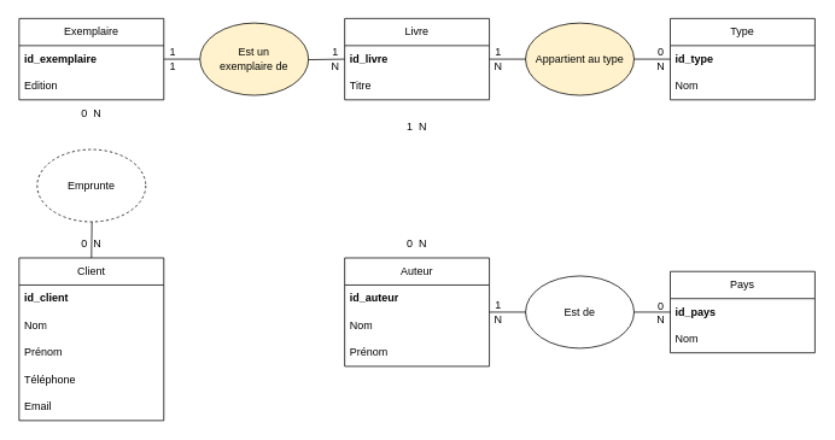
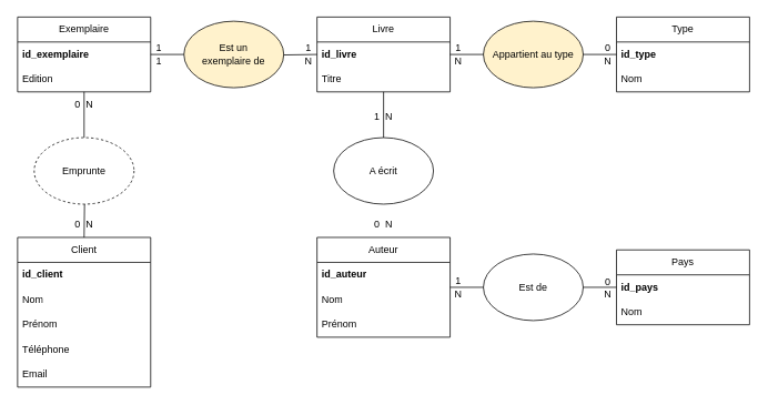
  <mxCell id="0" />
  <mxCell id="1" parent="0" />
  <mxCell id="2" value="Livre" style="swimlane;fontStyle=0;childLayout=stackLayout;horizontal=1;startSize=30;horizontalStack=0;resizeParent=1;resizeParentMax=0;resizeLast=0;collapsible=1;marginBottom=0;whiteSpace=wrap;html=1;" vertex="1" parent="1"><mxGeometry x="380" y="20" width="160" height="90" as="geometry" /></mxCell>
  <mxCell id="3" value="&lt;b&gt;id_livre&lt;/b&gt;" style="text;strokeColor=none;fillColor=none;align=left;verticalAlign=middle;spacingLeft=4;spacingRight=4;overflow=hidden;points=[[0,0.5],[1,0.5]];portConstraint=eastwest;rotatable=0;whiteSpace=wrap;html=1;" vertex="1" parent="2"><mxGeometry y="30" width="160" height="30" as="geometry" /></mxCell>
  <mxCell id="4" value="Titre" style="text;strokeColor=none;fillColor=none;align=left;verticalAlign=middle;spacingLeft=4;spacingRight=4;overflow=hidden;points=[[0,0.5],[1,0.5]];portConstraint=eastwest;rotatable=0;whiteSpace=wrap;html=1;" vertex="1" parent="2"><mxGeometry y="60" width="160" height="30" as="geometry" /></mxCell>
  <mxCell id="5" value="Client" style="swimlane;fontStyle=0;childLayout=stackLayout;horizontal=1;startSize=30;horizontalStack=0;resizeParent=1;resizeParentMax=0;resizeLast=0;collapsible=1;marginBottom=0;whiteSpace=wrap;html=1;" vertex="1" parent="1"><mxGeometry x="20" y="285" width="160" height="180" as="geometry" /></mxCell>
  <mxCell id="6" value="&lt;b&gt;id_client&lt;/b&gt;" style="text;strokeColor=none;fillColor=none;align=left;verticalAlign=middle;spacingLeft=4;spacingRight=4;overflow=hidden;points=[[0,0.5],[1,0.5]];portConstraint=eastwest;rotatable=0;whiteSpace=wrap;html=1;" vertex="1" parent="5"><mxGeometry y="30" width="160" height="30" as="geometry" /></mxCell>
  <mxCell id="7" value="Nom" style="text;strokeColor=none;fillColor=none;align=left;verticalAlign=middle;spacingLeft=4;spacingRight=4;overflow=hidden;points=[[0,0.5],[1,0.5]];portConstraint=eastwest;rotatable=0;whiteSpace=wrap;html=1;" vertex="1" parent="5"><mxGeometry y="60" width="160" height="30" as="geometry" /></mxCell>
  <mxCell id="8" value="Prénom" style="text;strokeColor=none;fillColor=none;align=left;verticalAlign=middle;spacingLeft=4;spacingRight=4;overflow=hidden;points=[[0,0.5],[1,0.5]];portConstraint=eastwest;rotatable=0;whiteSpace=wrap;html=1;" vertex="1" parent="5"><mxGeometry y="90" width="160" height="30" as="geometry" /></mxCell>
  <mxCell id="9" value="Téléphone" style="text;strokeColor=none;fillColor=none;align=left;verticalAlign=middle;spacingLeft=4;spacingRight=4;overflow=hidden;points=[[0,0.5],[1,0.5]];portConstraint=eastwest;rotatable=0;whiteSpace=wrap;html=1;" vertex="1" parent="5"><mxGeometry y="120" width="160" height="30" as="geometry" /></mxCell>
  <mxCell id="10" value="Email" style="text;strokeColor=none;fillColor=none;align=left;verticalAlign=middle;spacingLeft=4;spacingRight=4;overflow=hidden;points=[[0,0.5],[1,0.5]];portConstraint=eastwest;rotatable=0;whiteSpace=wrap;html=1;" vertex="1" parent="5"><mxGeometry y="150" width="160" height="30" as="geometry" /></mxCell>
  <mxCell id="11" value="Auteur" style="swimlane;fontStyle=0;childLayout=stackLayout;horizontal=1;startSize=30;horizontalStack=0;resizeParent=1;resizeParentMax=0;resizeLast=0;collapsible=1;marginBottom=0;whiteSpace=wrap;html=1;" vertex="1" parent="1"><mxGeometry x="380" y="285" width="160" height="120" as="geometry" /></mxCell>
  <mxCell id="12" value="&lt;b&gt;id_auteur&lt;/b&gt;" style="text;strokeColor=none;fillColor=none;align=left;verticalAlign=middle;spacingLeft=4;spacingRight=4;overflow=hidden;points=[[0,0.5],[1,0.5]];portConstraint=eastwest;rotatable=0;whiteSpace=wrap;html=1;" vertex="1" parent="11"><mxGeometry y="30" width="160" height="30" as="geometry" /></mxCell>
  <mxCell id="13" value="Nom" style="text;strokeColor=none;fillColor=none;align=left;verticalAlign=middle;spacingLeft=4;spacingRight=4;overflow=hidden;points=[[0,0.5],[1,0.5]];portConstraint=eastwest;rotatable=0;whiteSpace=wrap;html=1;" vertex="1" parent="11"><mxGeometry y="60" width="160" height="30" as="geometry" /></mxCell>
  <mxCell id="14" value="Prénom" style="text;strokeColor=none;fillColor=none;align=left;verticalAlign=middle;spacingLeft=4;spacingRight=4;overflow=hidden;points=[[0,0.5],[1,0.5]];portConstraint=eastwest;rotatable=0;whiteSpace=wrap;html=1;" vertex="1" parent="11"><mxGeometry y="90" width="160" height="30" as="geometry" /></mxCell>
  <mxCell id="15" value="Exemplaire" style="swimlane;fontStyle=0;childLayout=stackLayout;horizontal=1;startSize=30;horizontalStack=0;resizeParent=1;resizeParentMax=0;resizeLast=0;collapsible=1;marginBottom=0;whiteSpace=wrap;html=1;" vertex="1" parent="1"><mxGeometry x="20" y="20" width="160" height="90" as="geometry" /></mxCell>
  <mxCell id="16" value="&lt;b&gt;id_exemplaire&lt;/b&gt;" style="text;strokeColor=none;fillColor=none;align=left;verticalAlign=middle;spacingLeft=4;spacingRight=4;overflow=hidden;points=[[0,0.5],[1,0.5]];portConstraint=eastwest;rotatable=0;whiteSpace=wrap;html=1;" vertex="1" parent="15"><mxGeometry y="30" width="160" height="30" as="geometry" /></mxCell>
  <mxCell id="17" value="Edition" style="text;strokeColor=none;fillColor=none;align=left;verticalAlign=middle;spacingLeft=4;spacingRight=4;overflow=hidden;points=[[0,0.5],[1,0.5]];portConstraint=eastwest;rotatable=0;whiteSpace=wrap;html=1;" vertex="1" parent="15"><mxGeometry y="60" width="160" height="30" as="geometry" /></mxCell>
+ <mxCell id="18" value="A écrit" style="ellipse;whiteSpace=wrap;html=1;" vertex="1" parent="1"><mxGeometry x="400" y="165" width="120" height="80" as="geometry" /></mxCell>
+ <mxCell id="19" value="" style="endArrow=none;html=1;rounded=0;" edge="1" parent="1" source="18" target="2"><mxGeometry width="50" height="50" relative="1" as="geometry"><mxPoint x="410" y="255" as="sourcePoint" /><mxPoint x="460" y="205" as="targetPoint" /></mxGeometry></mxCell>
  <mxCell id="20" value="0&amp;nbsp; N" style="text;html=1;align=center;verticalAlign=middle;whiteSpace=wrap;rounded=0;" vertex="1" parent="1"><mxGeometry x="430" y="255" width="60" height="30" as="geometry" /></mxCell>
  <mxCell id="21" value="1&amp;nbsp; N" style="text;html=1;align=center;verticalAlign=middle;whiteSpace=wrap;rounded=0;" vertex="1" parent="1"><mxGeometry x="430" y="125" width="60" height="30" as="geometry" /></mxCell>
  <mxCell id="22" value="Est un&lt;div&gt;exemplaire de&lt;/div&gt;" style="ellipse;whiteSpace=wrap;html=1;fillColor=#fff2cc;" vertex="1" parent="1"><mxGeometry x="220" y="25" width="120" height="80" as="geometry" /></mxCell>
  <mxCell id="23" value="" style="endArrow=none;html=1;rounded=0;" edge="1" parent="1" source="22" target="2"><mxGeometry width="50" height="50" relative="1" as="geometry"><mxPoint x="210" y="135" as="sourcePoint" /><mxPoint x="260" y="85" as="targetPoint" /></mxGeometry></mxCell>
  <mxCell id="24" value="" style="endArrow=none;html=1;rounded=0;" edge="1" parent="1" source="15" target="22"><mxGeometry width="50" height="50" relative="1" as="geometry"><mxPoint x="195.568" y="74.891" as="sourcePoint" /><mxPoint x="300" y="72.895" as="targetPoint" /><Array as="points" /></mxGeometry></mxCell>
  <mxCell id="25" value="1&lt;br&gt;N" style="text;html=1;align=center;verticalAlign=middle;whiteSpace=wrap;rounded=0;" vertex="1" parent="1"><mxGeometry x="340" y="50" width="60" height="30" as="geometry" /></mxCell>
  <mxCell id="26" value="1&lt;div&gt;1&lt;/div&gt;" style="text;html=1;align=center;verticalAlign=middle;whiteSpace=wrap;rounded=0;" vertex="1" parent="1"><mxGeometry x="160" y="50" width="60" height="30" as="geometry" /></mxCell>
  <mxCell id="27" value="Emprunte" style="ellipse;whiteSpace=wrap;html=1;dashed=1;" vertex="1" parent="1"><mxGeometry x="40" y="165" width="120" height="80" as="geometry" /></mxCell>
  <mxCell id="28" value="" style="endArrow=none;html=1;rounded=0;" edge="1" parent="1" source="27" target="5"><mxGeometry width="50" height="50" relative="1" as="geometry"><mxPoint x="80" y="235" as="sourcePoint" /><mxPoint x="100" y="285" as="targetPoint" /></mxGeometry></mxCell>
+ <mxCell id="29" value="" style="endArrow=none;html=1;rounded=0;" edge="1" parent="1" source="15" target="27"><mxGeometry width="50" height="50" relative="1" as="geometry"><mxPoint x="80" y="235" as="sourcePoint" /><mxPoint x="130" y="185" as="targetPoint" /></mxGeometry></mxCell>
  <mxCell id="30" value="0&amp;nbsp; N" style="text;html=1;align=center;verticalAlign=middle;whiteSpace=wrap;rounded=0;" vertex="1" parent="1"><mxGeometry x="70" y="255" width="60" height="30" as="geometry" /></mxCell>
  <mxCell id="31" value="0&amp;nbsp; N" style="text;html=1;align=center;verticalAlign=middle;whiteSpace=wrap;rounded=0;" vertex="1" parent="1"><mxGeometry x="70" y="110" width="60" height="30" as="geometry" /></mxCell>
  <mxCell id="32" value="Pays" style="swimlane;fontStyle=0;childLayout=stackLayout;horizontal=1;startSize=30;horizontalStack=0;resizeParent=1;resizeParentMax=0;resizeLast=0;collapsible=1;marginBottom=0;whiteSpace=wrap;html=1;" vertex="1" parent="1"><mxGeometry x="740" y="300" width="160" height="90" as="geometry" /></mxCell>
  <mxCell id="33" value="&lt;b&gt;id_pays&lt;/b&gt;" style="text;strokeColor=none;fillColor=none;align=left;verticalAlign=middle;spacingLeft=4;spacingRight=4;overflow=hidden;points=[[0,0.5],[1,0.5]];portConstraint=eastwest;rotatable=0;whiteSpace=wrap;html=1;" vertex="1" parent="32"><mxGeometry y="30" width="160" height="30" as="geometry" /></mxCell>
  <mxCell id="34" value="Nom" style="text;strokeColor=none;fillColor=none;align=left;verticalAlign=middle;spacingLeft=4;spacingRight=4;overflow=hidden;points=[[0,0.5],[1,0.5]];portConstraint=eastwest;rotatable=0;whiteSpace=wrap;html=1;" vertex="1" parent="32"><mxGeometry y="60" width="160" height="30" as="geometry" /></mxCell>
  <mxCell id="35" value="Est de" style="ellipse;whiteSpace=wrap;html=1;" vertex="1" parent="1"><mxGeometry x="580" y="305" width="120" height="80" as="geometry" /></mxCell>
  <mxCell id="36" value="Type" style="swimlane;fontStyle=0;childLayout=stackLayout;horizontal=1;startSize=30;horizontalStack=0;resizeParent=1;resizeParentMax=0;resizeLast=0;collapsible=1;marginBottom=0;whiteSpace=wrap;html=1;" vertex="1" parent="1"><mxGeometry x="740" y="20" width="160" height="90" as="geometry" /></mxCell>
  <mxCell id="37" value="&lt;b&gt;id_type&lt;/b&gt;" style="text;strokeColor=none;fillColor=none;align=left;verticalAlign=middle;spacingLeft=4;spacingRight=4;overflow=hidden;points=[[0,0.5],[1,0.5]];portConstraint=eastwest;rotatable=0;whiteSpace=wrap;html=1;" vertex="1" parent="36"><mxGeometry y="30" width="160" height="30" as="geometry" /></mxCell>
  <mxCell id="38" value="Nom" style="text;strokeColor=none;fillColor=none;align=left;verticalAlign=middle;spacingLeft=4;spacingRight=4;overflow=hidden;points=[[0,0.5],[1,0.5]];portConstraint=eastwest;rotatable=0;whiteSpace=wrap;html=1;" vertex="1" parent="36"><mxGeometry y="60" width="160" height="30" as="geometry" /></mxCell>
  <mxCell id="39" value="Appartient au type" style="ellipse;whiteSpace=wrap;html=1;fillColor=#fff2cc;" vertex="1" parent="1"><mxGeometry x="580" y="25" width="120" height="80" as="geometry" /></mxCell>
  <mxCell id="40" value="" style="endArrow=none;html=1;rounded=0;" edge="1" parent="1" source="39" target="2"><mxGeometry width="50" height="50" relative="1" as="geometry"><mxPoint x="420" y="235" as="sourcePoint" /><mxPoint x="470" y="185" as="targetPoint" /></mxGeometry></mxCell>
  <mxCell id="41" value="" style="endArrow=none;html=1;rounded=0;" edge="1" parent="1" source="36" target="39"><mxGeometry width="50" height="50" relative="1" as="geometry"><mxPoint x="420" y="235" as="sourcePoint" /><mxPoint x="470" y="185" as="targetPoint" /></mxGeometry></mxCell>
  <mxCell id="42" value="" style="endArrow=none;html=1;rounded=0;" edge="1" parent="1" source="35" target="11"><mxGeometry width="50" height="50" relative="1" as="geometry"><mxPoint x="420" y="235" as="sourcePoint" /><mxPoint x="470" y="185" as="targetPoint" /></mxGeometry></mxCell>
  <mxCell id="43" value="" style="endArrow=none;html=1;rounded=0;" edge="1" parent="1" source="32" target="35"><mxGeometry width="50" height="50" relative="1" as="geometry"><mxPoint x="420" y="235" as="sourcePoint" /><mxPoint x="470" y="185" as="targetPoint" /></mxGeometry></mxCell>
  <mxCell id="44" value="1&lt;br&gt;N" style="text;html=1;align=center;verticalAlign=middle;whiteSpace=wrap;rounded=0;" vertex="1" parent="1"><mxGeometry x="520" y="330" width="60" height="30" as="geometry" /></mxCell>
  <mxCell id="45" value="0&lt;br&gt;N" style="text;html=1;align=center;verticalAlign=middle;whiteSpace=wrap;rounded=0;" vertex="1" parent="1"><mxGeometry x="700" y="331" width="60" height="30" as="geometry" /></mxCell>
  <mxCell id="46" value="1&lt;br&gt;N" style="text;html=1;align=center;verticalAlign=middle;whiteSpace=wrap;rounded=0;" vertex="1" parent="1"><mxGeometry x="520" y="50" width="60" height="30" as="geometry" /></mxCell>
  <mxCell id="47" value="0&lt;br&gt;N" style="text;html=1;align=center;verticalAlign=middle;whiteSpace=wrap;rounded=0;" vertex="1" parent="1"><mxGeometry x="700" y="50" width="60" height="30" as="geometry" /></mxCell>
